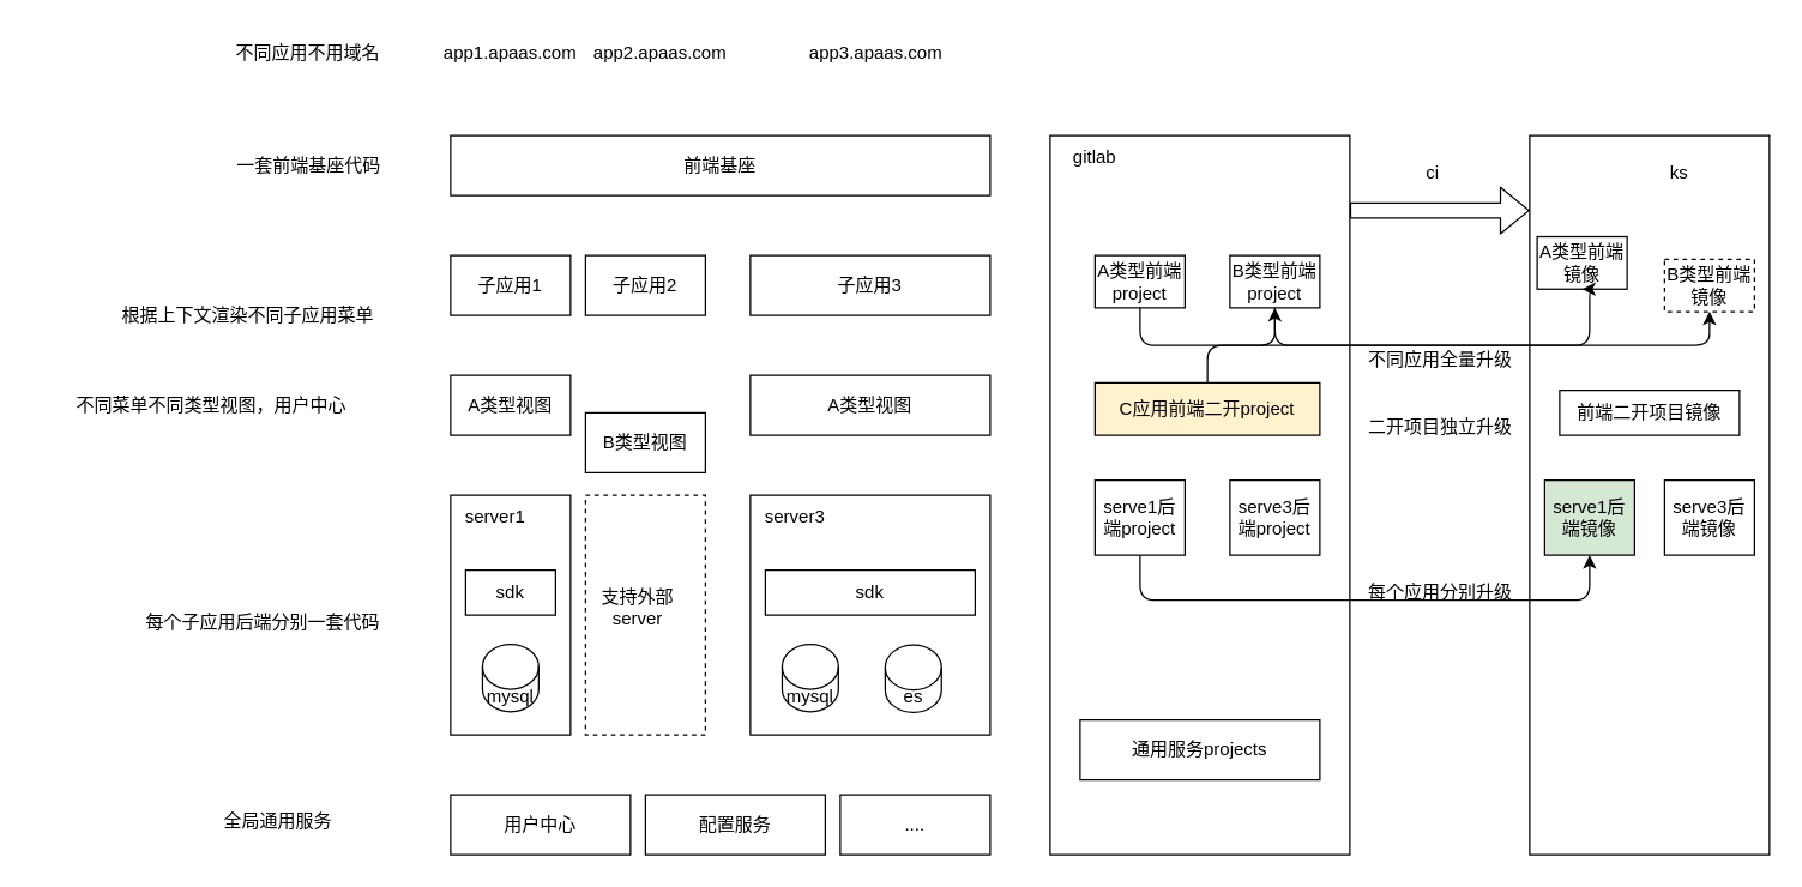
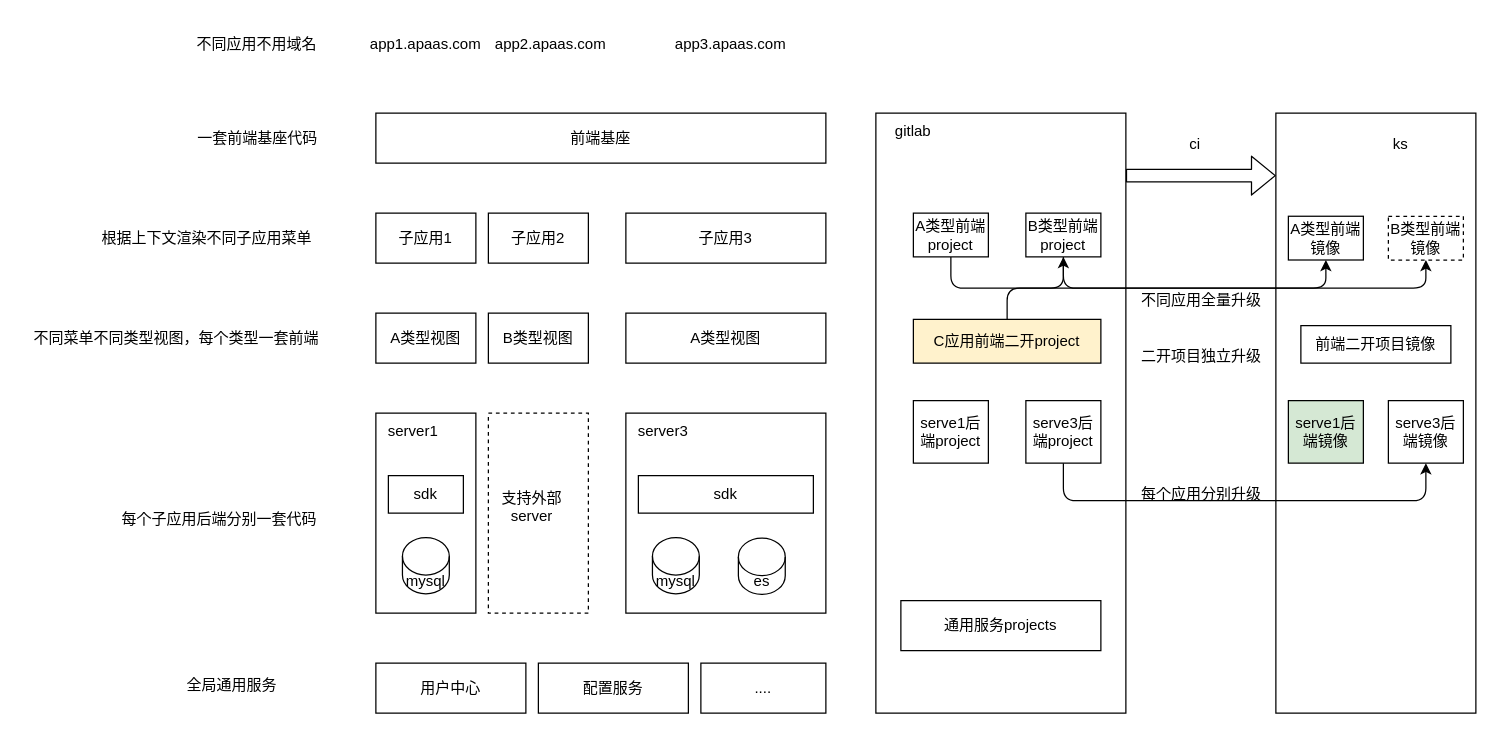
  <mxCell id="0" />
  <mxCell id="1" parent="0" />
  <mxCell id="2" value="" style="group" parent="1" vertex="1" connectable="0"><mxGeometry x="1020" y="90" width="160" height="480" as="geometry" /></mxCell>
  <mxCell id="3" value="" style="rounded=0;whiteSpace=wrap;html=1;" parent="2" vertex="1"><mxGeometry width="160" height="480" as="geometry" /></mxCell>
- <mxCell id="4" value="A类型前端镜像" style="rounded=0;whiteSpace=wrap;html=1;" parent="2" vertex="1"><mxGeometry x="5" y="67.5" width="60" height="35" as="geometry" /></mxCell>
+ <mxCell id="4" value="A类型前端镜像" style="rounded=0;whiteSpace=wrap;html=1;" parent="2" vertex="1"><mxGeometry x="10" y="82.5" width="60" height="35" as="geometry" /></mxCell>
  <mxCell id="5" value="B类型前端镜像" style="rounded=0;whiteSpace=wrap;html=1;dashed=1;" parent="2" vertex="1"><mxGeometry x="90" y="82.5" width="60" height="35" as="geometry" /></mxCell>
  <mxCell id="6" value="serve1后端镜像" style="rounded=0;whiteSpace=wrap;html=1;fillColor=#d5e8d4;" parent="2" vertex="1"><mxGeometry x="10" y="230" width="60" height="50" as="geometry" /></mxCell>
  <mxCell id="7" value="serve3后端镜像" style="rounded=0;whiteSpace=wrap;html=1;" parent="2" vertex="1"><mxGeometry x="90" y="230" width="60" height="50" as="geometry" /></mxCell>
  <mxCell id="8" value="ks" style="text;html=1;strokeColor=none;fillColor=none;align=center;verticalAlign=middle;whiteSpace=wrap;rounded=0;" parent="2" vertex="1"><mxGeometry x="70" y="10" width="60" height="30" as="geometry" /></mxCell>
  <mxCell id="9" value="前端二开项目镜像" style="rounded=0;whiteSpace=wrap;html=1;" parent="2" vertex="1"><mxGeometry x="20" y="170" width="120" height="30" as="geometry" /></mxCell>
  <mxCell id="10" value="前端基座" style="rounded=0;whiteSpace=wrap;html=1;" parent="1" vertex="1"><mxGeometry x="300" y="90" width="360" height="40" as="geometry" /></mxCell>
  <mxCell id="11" value="一套前端基座代码" style="text;html=1;align=center;verticalAlign=middle;resizable=0;points=[];autosize=1;strokeColor=none;fillColor=none;" parent="1" vertex="1"><mxGeometry x="145" y="95" width="120" height="30" as="geometry" /></mxCell>
  <mxCell id="12" value="" style="rounded=0;whiteSpace=wrap;html=1;" parent="1" vertex="1"><mxGeometry x="300" y="330" width="80" height="160" as="geometry" /></mxCell>
  <mxCell id="13" value="每个子应用后端分别一套代码" style="text;html=1;strokeColor=none;fillColor=none;align=center;verticalAlign=middle;whiteSpace=wrap;rounded=0;" parent="1" vertex="1"><mxGeometry x="90" y="399.5" width="170" height="30" as="geometry" /></mxCell>
  <mxCell id="14" value="server1" style="text;html=1;strokeColor=none;fillColor=none;align=center;verticalAlign=middle;whiteSpace=wrap;rounded=0;" parent="1" vertex="1"><mxGeometry x="300" y="330" width="60" height="30" as="geometry" /></mxCell>
  <mxCell id="15" value="sdk" style="rounded=0;whiteSpace=wrap;html=1;" parent="1" vertex="1"><mxGeometry x="310" y="380" width="60" height="30" as="geometry" /></mxCell>
  <mxCell id="16" value="mysql" style="shape=cylinder3;whiteSpace=wrap;html=1;boundedLbl=1;backgroundOutline=1;size=15;" parent="1" vertex="1"><mxGeometry x="321.25" y="429.5" width="37.5" height="45" as="geometry" /></mxCell>
  <mxCell id="17" value="" style="rounded=0;whiteSpace=wrap;html=1;" parent="1" vertex="1"><mxGeometry x="500" y="330" width="160" height="160" as="geometry" /></mxCell>
  <mxCell id="18" value="server3" style="text;html=1;strokeColor=none;fillColor=none;align=center;verticalAlign=middle;whiteSpace=wrap;rounded=0;" parent="1" vertex="1"><mxGeometry x="500" y="330" width="60" height="30" as="geometry" /></mxCell>
  <mxCell id="19" value="sdk" style="rounded=0;whiteSpace=wrap;html=1;" parent="1" vertex="1"><mxGeometry x="510" y="380" width="140" height="30" as="geometry" /></mxCell>
  <mxCell id="20" value="mysql" style="shape=cylinder3;whiteSpace=wrap;html=1;boundedLbl=1;backgroundOutline=1;size=15;" parent="1" vertex="1"><mxGeometry x="521.25" y="429.5" width="37.5" height="45" as="geometry" /></mxCell>
  <mxCell id="21" value="es" style="shape=cylinder3;whiteSpace=wrap;html=1;boundedLbl=1;backgroundOutline=1;size=15;" parent="1" vertex="1"><mxGeometry x="590" y="430" width="37.5" height="45" as="geometry" /></mxCell>
  <mxCell id="22" value="" style="rounded=0;whiteSpace=wrap;html=1;dashed=1;" parent="1" vertex="1"><mxGeometry x="390" y="330" width="80" height="160" as="geometry" /></mxCell>
  <mxCell id="23" value="支持外部server" style="text;html=1;strokeColor=none;fillColor=none;align=center;verticalAlign=middle;whiteSpace=wrap;rounded=0;" parent="1" vertex="1"><mxGeometry x="395" y="390" width="60" height="30" as="geometry" /></mxCell>
  <mxCell id="24" value="用户中心" style="rounded=0;whiteSpace=wrap;html=1;" parent="1" vertex="1"><mxGeometry x="300" y="530" width="120" height="40" as="geometry" /></mxCell>
  <mxCell id="25" value="配置服务" style="rounded=0;whiteSpace=wrap;html=1;" parent="1" vertex="1"><mxGeometry x="430" y="530" width="120" height="40" as="geometry" /></mxCell>
  <mxCell id="26" value="...." style="rounded=0;whiteSpace=wrap;html=1;" parent="1" vertex="1"><mxGeometry x="560" y="530" width="100" height="40" as="geometry" /></mxCell>
  <mxCell id="27" value="全局通用服务" style="text;html=1;strokeColor=none;fillColor=none;align=center;verticalAlign=middle;whiteSpace=wrap;rounded=0;" parent="1" vertex="1"><mxGeometry x="110" y="535" width="150" height="25" as="geometry" /></mxCell>
  <mxCell id="28" value="" style="rounded=0;whiteSpace=wrap;html=1;" parent="1" vertex="1"><mxGeometry x="700" y="90" width="200" height="480" as="geometry" /></mxCell>
  <mxCell id="29" style="edgeStyle=orthogonalEdgeStyle;html=1;entryX=0.5;entryY=1;entryDx=0;entryDy=0;" parent="1" source="30" target="4" edge="1"><mxGeometry relative="1" as="geometry"><Array as="points"><mxPoint x="760" y="230" /><mxPoint x="1060" y="230" /></Array></mxGeometry></mxCell>
  <mxCell id="30" value="A类型前端project" style="rounded=0;whiteSpace=wrap;html=1;" parent="1" vertex="1"><mxGeometry x="730" y="170" width="60" height="35" as="geometry" /></mxCell>
  <mxCell id="31" style="edgeStyle=orthogonalEdgeStyle;html=1;entryX=0.5;entryY=1;entryDx=0;entryDy=0;" parent="1" source="32" target="5" edge="1"><mxGeometry relative="1" as="geometry"><Array as="points"><mxPoint x="850" y="230" /><mxPoint x="1140" y="230" /></Array></mxGeometry></mxCell>
  <mxCell id="32" value="B类型前端project" style="rounded=0;whiteSpace=wrap;html=1;" parent="1" vertex="1"><mxGeometry x="820" y="170" width="60" height="35" as="geometry" /></mxCell>
- <mxCell id="33" style="edgeStyle=orthogonalEdgeStyle;html=1;entryX=0.5;entryY=1;entryDx=0;entryDy=0;exitX=0.5;exitY=1;exitDx=0;exitDy=0;" parent="1" source="34" target="6" edge="1"><mxGeometry relative="1" as="geometry"><Array as="points"><mxPoint x="760" y="400" /><mxPoint x="1060" y="400" /></Array></mxGeometry></mxCell>
  <mxCell id="34" value="serve1后端project" style="rounded=0;whiteSpace=wrap;html=1;" parent="1" vertex="1"><mxGeometry x="730" y="320" width="60" height="50" as="geometry" /></mxCell>
+ <mxCell id="35" style="edgeStyle=orthogonalEdgeStyle;html=1;entryX=0.5;entryY=1;entryDx=0;entryDy=0;exitX=0.5;exitY=1;exitDx=0;exitDy=0;" parent="1" source="36" target="7" edge="1"><mxGeometry relative="1" as="geometry"><Array as="points"><mxPoint x="850" y="400" /><mxPoint x="1140" y="400" /></Array></mxGeometry></mxCell>
  <mxCell id="36" value="serve3后端project" style="rounded=0;whiteSpace=wrap;html=1;" parent="1" vertex="1"><mxGeometry x="820" y="320" width="60" height="50" as="geometry" /></mxCell>
  <mxCell id="37" value="通用服务projects" style="rounded=0;whiteSpace=wrap;html=1;" parent="1" vertex="1"><mxGeometry x="720" y="480" width="160" height="40" as="geometry" /></mxCell>
  <mxCell id="38" value="gitlab" style="text;html=1;strokeColor=none;fillColor=none;align=center;verticalAlign=middle;whiteSpace=wrap;rounded=0;" parent="1" vertex="1"><mxGeometry x="700" y="90" width="60" height="30" as="geometry" /></mxCell>
  <mxCell id="39" value="每个应用分别升级" style="text;html=1;align=center;verticalAlign=middle;resizable=0;points=[];autosize=1;strokeColor=none;fillColor=none;" parent="1" vertex="1"><mxGeometry x="900" y="380" width="120" height="30" as="geometry" /></mxCell>
  <mxCell id="40" value="不同应用全量升级" style="text;html=1;align=center;verticalAlign=middle;resizable=0;points=[];autosize=1;strokeColor=none;fillColor=none;" parent="1" vertex="1"><mxGeometry x="900" y="225" width="120" height="30" as="geometry" /></mxCell>
  <mxCell id="41" value="app1.apaas.com" style="text;html=1;strokeColor=none;fillColor=none;align=center;verticalAlign=middle;whiteSpace=wrap;rounded=0;" parent="1" vertex="1"><mxGeometry x="310" y="20" width="60" height="30" as="geometry" /></mxCell>
  <mxCell id="42" value="app2.apaas.com" style="text;html=1;strokeColor=none;fillColor=none;align=center;verticalAlign=middle;whiteSpace=wrap;rounded=0;" parent="1" vertex="1"><mxGeometry x="410" y="20" width="60" height="30" as="geometry" /></mxCell>
  <mxCell id="43" value="app3.apaas.com" style="text;html=1;strokeColor=none;fillColor=none;align=center;verticalAlign=middle;whiteSpace=wrap;rounded=0;" parent="1" vertex="1"><mxGeometry x="554" y="20" width="60" height="30" as="geometry" /></mxCell>
  <mxCell id="44" value="不同应用不用域名" style="text;html=1;strokeColor=none;fillColor=none;align=center;verticalAlign=middle;whiteSpace=wrap;rounded=0;" parent="1" vertex="1"><mxGeometry x="150" y="20" width="110" height="30" as="geometry" /></mxCell>
  <mxCell id="45" style="edgeStyle=orthogonalEdgeStyle;html=1;" parent="1" source="46" target="32" edge="1"><mxGeometry relative="1" as="geometry" /></mxCell>
  <mxCell id="46" value="C应用前端二开project" style="rounded=0;whiteSpace=wrap;html=1;fillColor=#fff2cc;" parent="1" vertex="1"><mxGeometry x="730" y="255" width="150" height="35" as="geometry" /></mxCell>
  <mxCell id="47" value="二开项目独立升级" style="text;html=1;align=center;verticalAlign=middle;resizable=0;points=[];autosize=1;strokeColor=none;fillColor=none;" parent="1" vertex="1"><mxGeometry x="900" y="270" width="120" height="30" as="geometry" /></mxCell>
  <mxCell id="48" value="" style="shape=flexArrow;endArrow=classic;html=1;exitX=1;exitY=0.104;exitDx=0;exitDy=0;exitPerimeter=0;" parent="1" source="28" edge="1"><mxGeometry width="50" height="50" relative="1" as="geometry"><mxPoint x="930" y="150" as="sourcePoint" /><mxPoint x="1020" y="140" as="targetPoint" /></mxGeometry></mxCell>
  <mxCell id="49" value="ci" style="text;html=1;align=center;verticalAlign=middle;resizable=0;points=[];autosize=1;strokeColor=none;fillColor=none;" parent="1" vertex="1"><mxGeometry x="940" y="100" width="30" height="30" as="geometry" /></mxCell>
  <mxCell id="50" value="A类型视图" style="rounded=0;whiteSpace=wrap;html=1;" parent="1" vertex="1"><mxGeometry x="300" y="250" width="80" height="40" as="geometry" /></mxCell>
- <mxCell id="51" value="B类型视图" style="rounded=0;whiteSpace=wrap;html=1;" parent="1" vertex="1"><mxGeometry x="390" y="275" width="80" height="40" as="geometry" /></mxCell>
- <mxCell id="52" value="不同菜单不同类型视图，用户中心" style="text;html=1;align=center;verticalAlign=middle;resizable=0;points=[];autosize=1;strokeColor=none;fillColor=none;" parent="1" vertex="1"><mxGeometry x="20" y="260" width="240" height="20" as="geometry" /></mxCell>
+ <mxCell id="51" value="B类型视图" style="rounded=0;whiteSpace=wrap;html=1;" parent="1" vertex="1"><mxGeometry x="390" y="250" width="80" height="40" as="geometry" /></mxCell>
+ <mxCell id="52" value="不同菜单不同类型视图，每个类型一套前端" style="text;html=1;align=center;verticalAlign=middle;resizable=0;points=[];autosize=1;strokeColor=none;fillColor=none;" parent="1" vertex="1"><mxGeometry x="20" y="260" width="240" height="20" as="geometry" /></mxCell>
  <mxCell id="53" value="A类型视图" style="rounded=0;whiteSpace=wrap;html=1;" parent="1" vertex="1"><mxGeometry x="500" y="250" width="160" height="40" as="geometry" /></mxCell>
  <mxCell id="54" value="子应用1" style="rounded=0;whiteSpace=wrap;html=1;" parent="1" vertex="1"><mxGeometry x="300" y="170" width="80" height="40" as="geometry" /></mxCell>
  <mxCell id="55" value="子应用2" style="rounded=0;whiteSpace=wrap;html=1;" parent="1" vertex="1"><mxGeometry x="390" y="170" width="80" height="40" as="geometry" /></mxCell>
  <mxCell id="56" value="子应用3" style="rounded=0;whiteSpace=wrap;html=1;" parent="1" vertex="1"><mxGeometry x="500" y="170" width="160" height="40" as="geometry" /></mxCell>
- <mxCell id="57" value="根据上下文渲染不同子应用菜单" style="text;html=1;strokeColor=none;fillColor=none;align=center;verticalAlign=middle;whiteSpace=wrap;rounded=0;" parent="1" vertex="1"><mxGeometry x="65" y="195" width="200" height="30" as="geometry" /></mxCell>
+ <mxCell id="57" value="根据上下文渲染不同子应用菜单" style="text;html=1;strokeColor=none;fillColor=none;align=center;verticalAlign=middle;whiteSpace=wrap;rounded=0;" parent="1" vertex="1"><mxGeometry x="65" y="175" width="200" height="30" as="geometry" /></mxCell>
